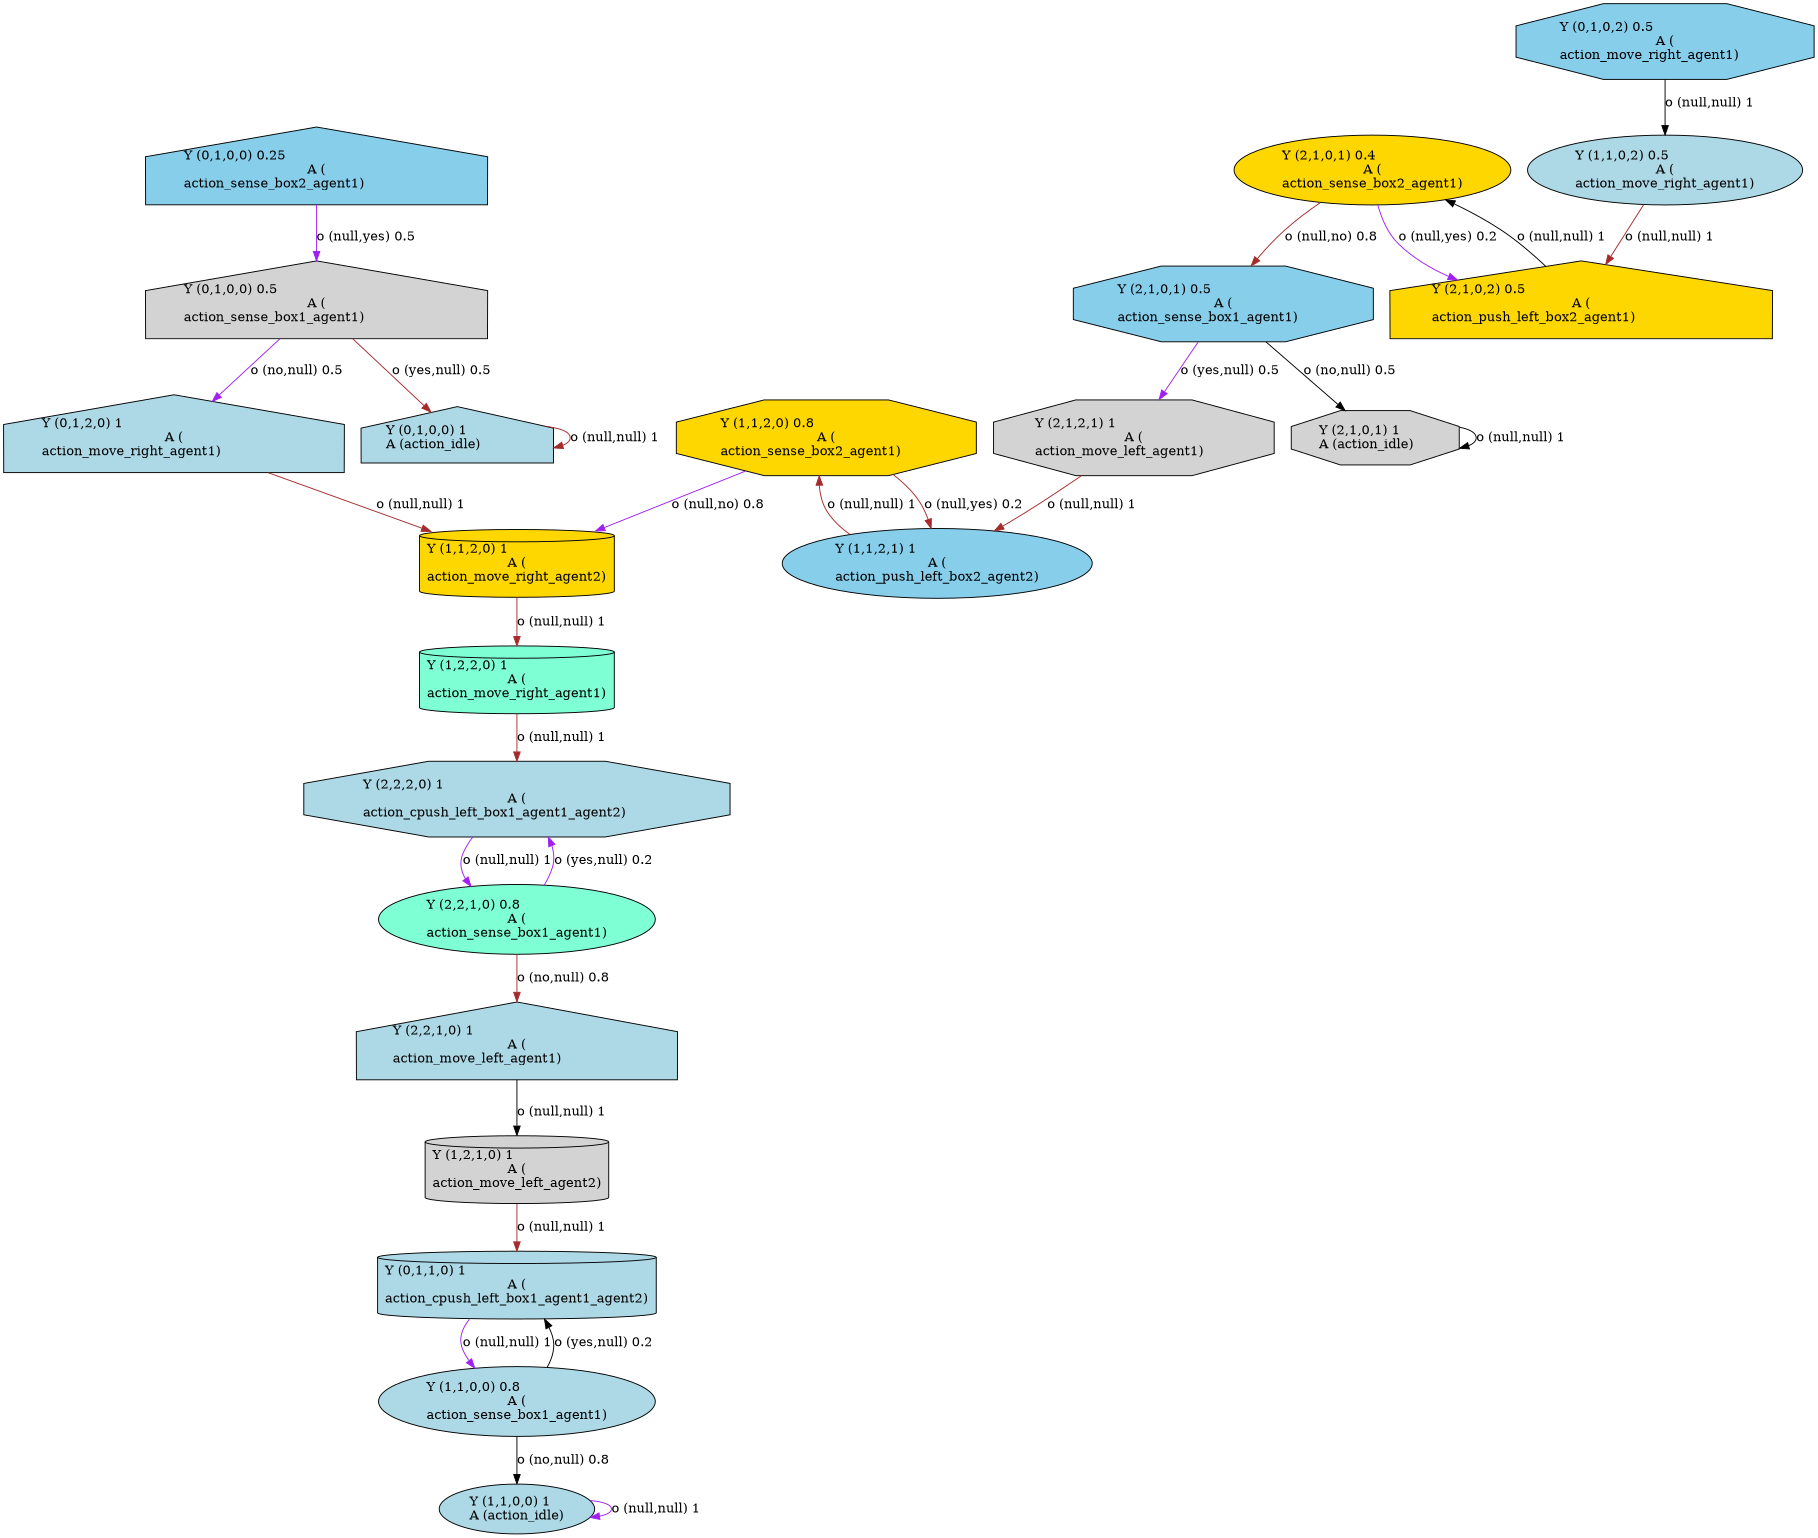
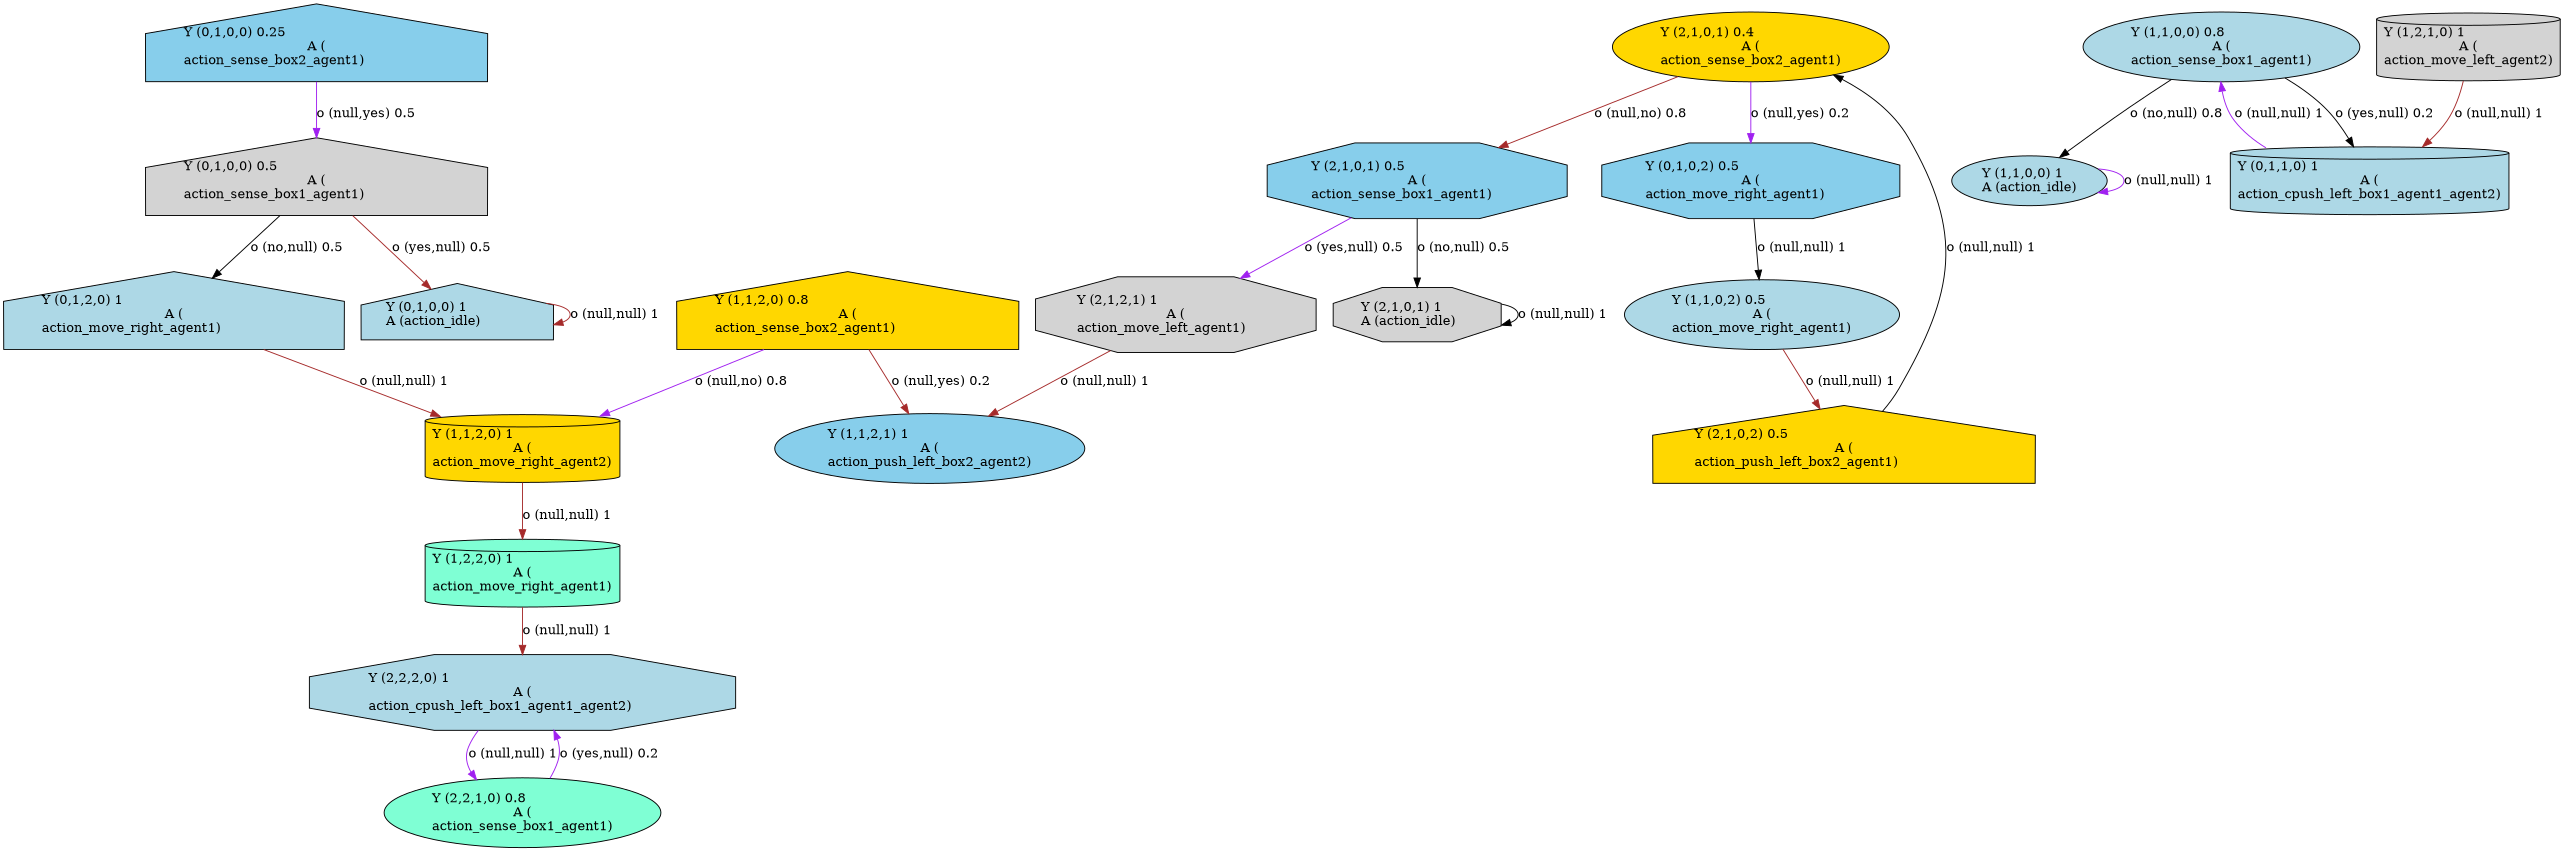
  digraph {
    node [fillcolor=lightblue shape=house style=filled]
    edge [color=brown]
    n1 [fillcolor=skyblue label="Y (0,1,0,0) 0.25\lA (\naction_sense_box2_agent1)\l" labeljust=l]
    n2 [fillcolor=lightgrey label="Y (0,1,0,0) 0.5\lA (\naction_sense_box1_agent1)\l"]
    n3 [label="Y (0,1,2,0) 1\lA (\naction_move_right_agent1)\l"]
    n4 [label="Y (0,1,0,0) 1\lA (action_idle)\l"]
    n5 [fillcolor=skyblue label="Y (0,1,0,2) 0.5\lA (\naction_move_right_agent1)\l" shape=octagon]
    n6 [label="Y (1,1,0,2) 0.5\lA (\naction_move_right_agent1)\l" shape=ellipse]
    n7 [fillcolor=skyblue label="Y (2,1,0,1) 0.5\lA (\naction_sense_box1_agent1)\l" shape=octagon]
    n8 [fillcolor=lightgrey label="Y (2,1,2,1) 1\lA (\naction_move_left_agent1)\l" shape=octagon]
    n9 [fillcolor=lightgrey label="Y (2,1,0,1) 1\lA (action_idle)\l" shape=octagon]
    n10 [fillcolor=skyblue label="Y (1,1,2,1) 1\lA (\naction_push_left_box2_agent2)\l" shape=ellipse]
-   n11 [fillcolor=gold label="Y (1,1,2,0) 0.8\lA (\naction_sense_box2_agent1)\l" shape=octagon]
+   n11 [fillcolor=gold label="Y (1,1,2,0) 0.8\lA (\naction_sense_box2_agent1)\l"]
    n12 [fillcolor=gold label="Y (1,1,2,0) 1\lA (\naction_move_right_agent2)\l" shape=cylinder]
    n13 [fillcolor=aquamarine label="Y (1,2,2,0) 1\lA (\naction_move_right_agent1)\l" shape=cylinder]
    n14 [label="Y (2,2,2,0) 1\lA (\naction_cpush_left_box1_agent1_agent2)\l" shape=octagon]
    n15 [label="Y (1,1,0,0) 1\lA (action_idle)\l" shape=ellipse]
    n16 [fillcolor=aquamarine label="Y (2,2,1,0) 0.8\lA (\naction_sense_box1_agent1)\l" shape=ellipse]
-   n17 [label="Y (2,2,1,0) 1\lA (\naction_move_left_agent1)\l"]
    n18 [fillcolor=lightgrey label="Y (1,2,1,0) 1\lA (\naction_move_left_agent2)\l" shape=cylinder]
    n19 [label="Y (0,1,1,0) 1\lA (\naction_cpush_left_box1_agent1_agent2)\l" shape=cylinder]
    n20 [label="Y (1,1,0,0) 0.8\lA (\naction_sense_box1_agent1)\l" shape=ellipse]
    n21 [fillcolor=gold label="Y (2,1,0,2) 0.5\lA (\naction_push_left_box2_agent1)\l"]
    n22 [fillcolor=gold label="Y (2,1,0,1) 0.4\lA (\naction_sense_box2_agent1)\l" shape=ellipse]
    n1 -> n2 [color=purple label="o (null,yes) 0.5\l"]
-   n2 -> n3 [color=purple label="o (no,null) 0.5\l"]
+   n2 -> n3 [color=black label="o (no,null) 0.5\l"]
    n2 -> n4 [label="o (yes,null) 0.5\l"]
    n3 -> n12 [label="o (null,null) 1\l"]
    n4 -> n4 [label="o (null,null) 1\l"]
    n5 -> n6 [color=black label="o (null,null) 1\l"]
    n6 -> n21 [label="o (null,null) 1\l"]
    n7 -> n8 [color=purple label="o (yes,null) 0.5\l"]
    n7 -> n9 [color=black label="o (no,null) 0.5\l"]
    n8 -> n10 [label="o (null,null) 1\l"]
    n9 -> n9 [color=black label="o (null,null) 1\l"]
-   n10 -> n11 [label="o (null,null) 1\l"]
    n11 -> n10 [label="o (null,yes) 0.2\l"]
    n11 -> n12 [color=purple label="o (null,no) 0.8\l"]
    n12 -> n13 [label="o (null,null) 1\l"]
    n13 -> n14 [label="o (null,null) 1\l"]
    n14 -> n16 [color=purple label="o (null,null) 1\l"]
    n15 -> n15 [color=purple label="o (null,null) 1\l"]
    n16 -> n14 [color=purple label="o (yes,null) 0.2\l"]
-   n16 -> n17 [label="o (no,null) 0.8\l"]
-   n17 -> n18 [color=black label="o (null,null) 1\l"]
    n18 -> n19 [label="o (null,null) 1\l"]
    n19 -> n20 [color=purple label="o (null,null) 1\l"]
    n20 -> n15 [color=black label="o (no,null) 0.8\l"]
    n20 -> n19 [color=black label="o (yes,null) 0.2\l"]
    n21 -> n22 [color=black label="o (null,null) 1\l"]
    n22 -> n7 [label="o (null,no) 0.8\l"]
-   n22 -> n21 [color=purple label="o (null,yes) 0.2\l"]
+   n22 -> n5 [color=purple label="o (null,yes) 0.2\l"]
  }
